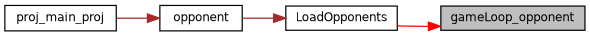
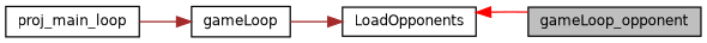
  digraph {
    rankdir=RL
    node [color=black fillcolor=white fontname=Helvetica fontsize=10 shape=record style=filled]
    edge [color=brown dir=back fontname=Helvetica fontsize=10 labelfontname=Helvetica labelfontsize=10 style=solid]
    n1 [fillcolor=grey75 fontcolor=black height=0.2 label=gameLoop_opponent width=0.4]
    n2 [height=0.2 label=LoadOpponents width=0.4]
-   n3 [height=0.2 label=opponent width=0.4]
-   n4 [height=0.2 label=proj_main_proj width=0.4]
-   n1 -> n2 [color=red]
+   n3 [height=0.2 label=gameLoop width=0.4]
+   n4 [height=0.2 label=proj_main_loop width=0.4]
+   n2 -> n1 [color=red]
    n2 -> n3
    n3 -> n4
  }
